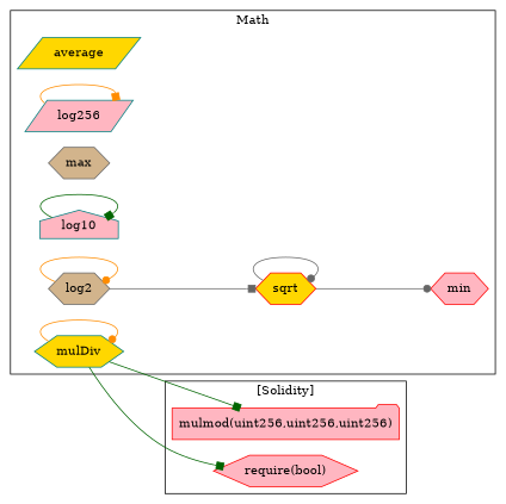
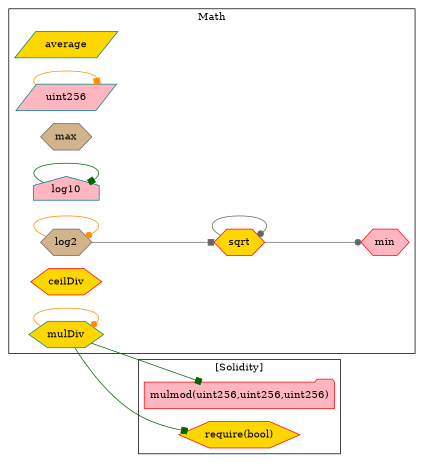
  strict digraph {
    rankdir=LR
    node [color=red fillcolor=lightpink shape=hexagon style=filled]
    edge [arrowhead=box color=darkorange]
    n1 [color=teal fillcolor=gold label=average shape=parallelogram]
    n2 [label=min]
-   n3 [color=teal label=log256 shape=parallelogram]
+   n3 [color=teal label=uint256 shape=parallelogram]
    n4 [color=gray40 fillcolor=tan label=max]
    n5 [color=teal label=log10 shape=house]
    n6 [color=gray40 fillcolor=tan label=log2]
+   n7 [fillcolor=gold label=ceilDiv]
    n8 [fillcolor=gold label=sqrt]
    n9 [color=teal fillcolor=gold label=mulDiv]
    "mulmod(uint256,uint256,uint256)" [shape=folder]
-   "require(bool)"
+   "require(bool)" [fillcolor=gold]
    subgraph cluster_1 {
      label=Math
      n1
      n2
      n3
      n4
      n5
      n6
+     n7
      n8
      n9
    }
    subgraph cluster_2 {
      label="[Solidity]"
      "mulmod(uint256,uint256,uint256)"
      "require(bool)"
    }
    n3 -> n3
    n5 -> n5 [color=darkgreen]
    n6 -> n6 [arrowhead=dot]
    n6 -> n8 [color=gray40]
    n8 -> n2 [arrowhead=dot color=gray40]
    n8 -> n8 [arrowhead=dot color=gray40]
    n9 -> n9 [arrowhead=dot]
    n9 -> "mulmod(uint256,uint256,uint256)" [color=darkgreen]
    n9 -> "require(bool)" [color=darkgreen]
  }
